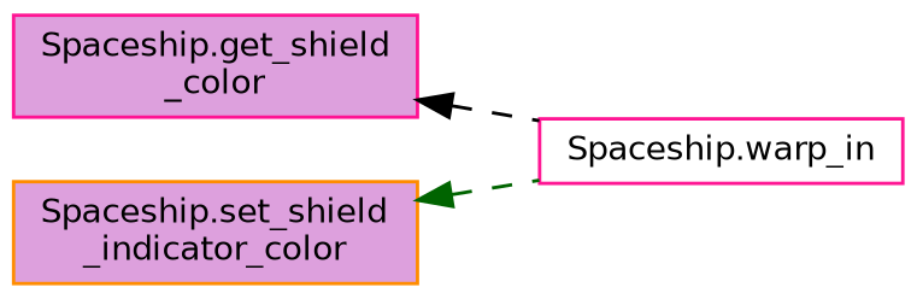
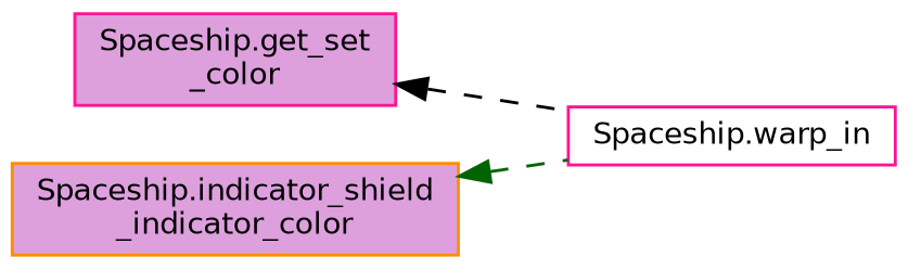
  digraph {
    rankdir=LR
    node [color=deeppink fillcolor=plum fontname=Helvetica fontsize=10 shape=record style=filled]
    edge [dir=back fontname=Helvetica fontsize=10 labelfontname=Helvetica labelfontsize=10 style=dashed]
-   n1 [fontcolor=black height=0.2 label="Spaceship.get_shield\l_color" width=0.4]
+   n1 [fontcolor=black height=0.2 label="Spaceship.get_set\l_color" width=0.4]
    n2 [fillcolor=white height=0.2 label="Spaceship.warp_in" width=0.4]
-   n3 [color=darkorange height=0.2 label="Spaceship.set_shield\l_indicator_color" width=0.4]
+   n3 [color=darkorange height=0.2 label="Spaceship.indicator_shield\l_indicator_color" width=0.4]
    n1 -> n2 [color=black]
    n3 -> n2 [color=darkgreen]
  }
